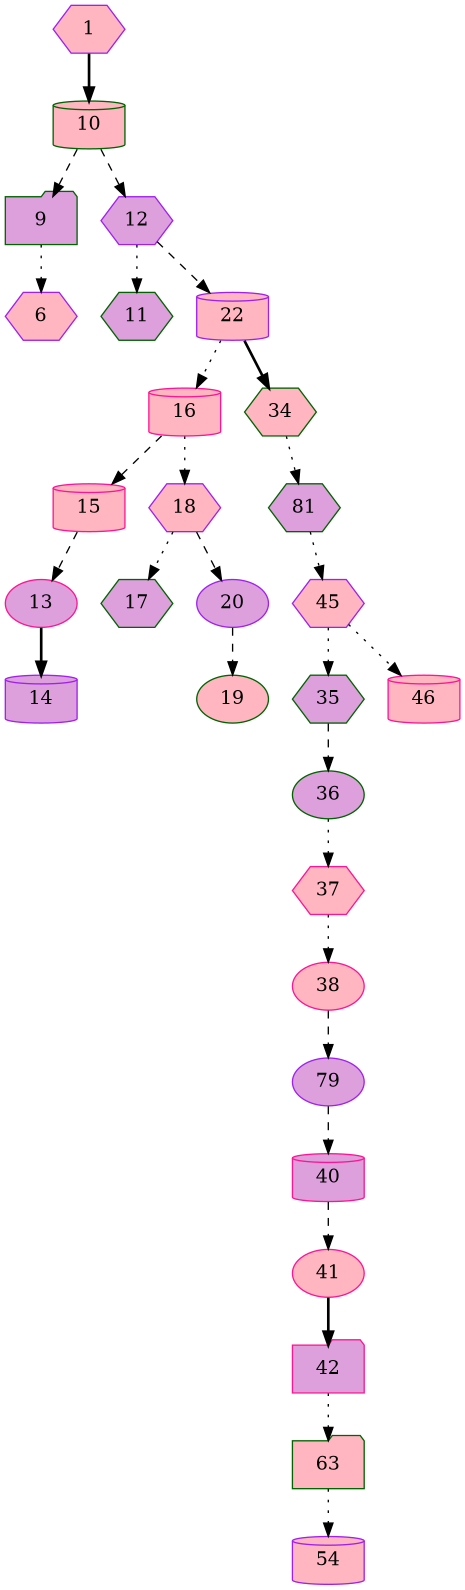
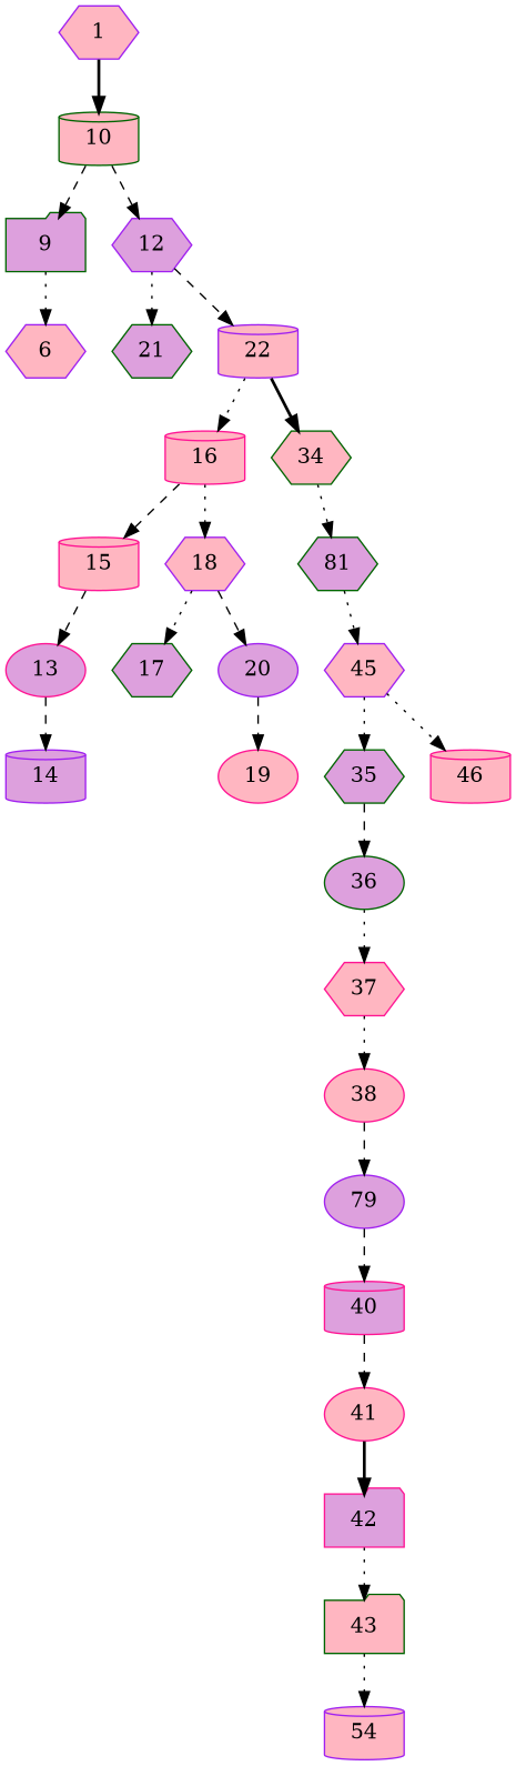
  digraph {
    node [color=purple fillcolor=lightpink shape=hexagon style=filled]
    edge [style=dotted]
    10 [color=darkgreen shape=cylinder]
    1
    n3 [color=darkgreen fillcolor=plum label=9 shape=folder]
    12 [fillcolor=plum]
    6
-   11 [color=darkgreen fillcolor=plum]
+   11 [color=darkgreen fillcolor=plum label=21]
    22 [shape=cylinder]
    16 [color=deeppink shape=cylinder]
    34 [color=darkgreen]
    15 [color=deeppink shape=cylinder]
    18
    81 [color=darkgreen fillcolor=plum]
    13 [color=deeppink fillcolor=plum shape=ellipse]
    17 [color=darkgreen fillcolor=plum]
    20 [fillcolor=plum shape=ellipse]
    45
    14 [fillcolor=plum shape=cylinder]
-   19 [color=darkgreen shape=ellipse]
+   19 [color=deeppink shape=ellipse]
    35 [color=darkgreen fillcolor=plum]
    46 [color=deeppink shape=cylinder]
    36 [color=darkgreen fillcolor=plum shape=ellipse]
    37 [color=deeppink]
    38 [color=deeppink shape=ellipse]
    n24 [fillcolor=plum label=79 shape=ellipse]
    40 [color=deeppink fillcolor=plum shape=cylinder]
    41 [color=deeppink shape=ellipse]
    42 [color=deeppink fillcolor=plum shape=folder]
-   43 [color=darkgreen shape=folder label=63]
+   43 [color=darkgreen shape=folder]
    n29 [label=54 shape=cylinder]
    10 -> n3 [style=dashed]
    10 -> 12 [style=dashed]
    1 -> 10 [style=bold]
    n3 -> 6
    12 -> 11
    12 -> 22 [style=dashed]
    22 -> 16
    22 -> 34 [style=bold]
    16 -> 15 [style=dashed]
    16 -> 18
    34 -> 81
    15 -> 13 [style=dashed]
    18 -> 17
    18 -> 20 [style=dashed]
    81 -> 45
-   13 -> 14 [style=bold]
+   13 -> 14 [style=dashed]
    20 -> 19 [style=dashed]
    45 -> 35
    45 -> 46
    35 -> 36 [style=dashed]
    36 -> 37
    37 -> 38
    38 -> n24 [style=dashed]
    n24 -> 40 [style=dashed]
    40 -> 41 [style=dashed]
    41 -> 42 [style=bold]
    42 -> 43
    43 -> n29
  }
